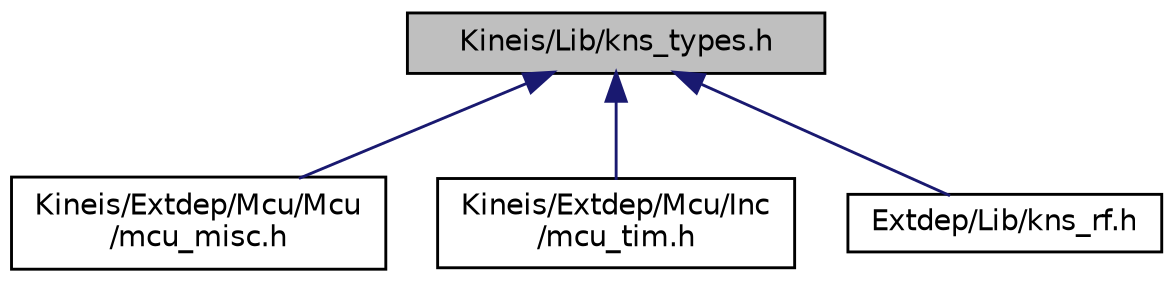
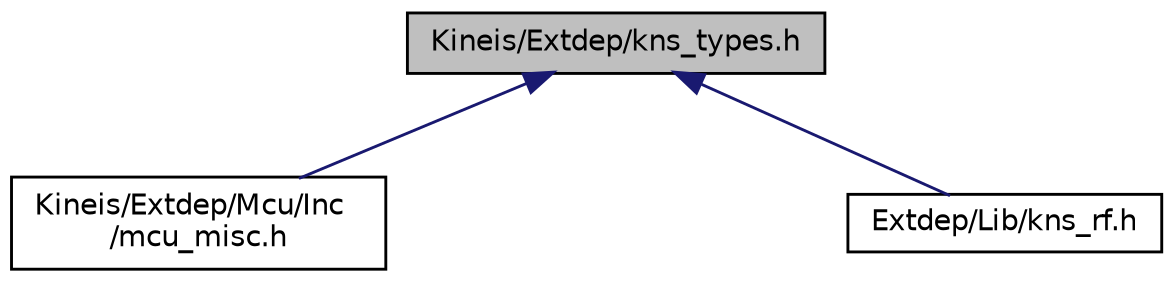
  digraph {
    node [color=black fillcolor=white fontname=Helvetica fontsize=10 shape=record style=filled]
    edge [color=midnightblue dir=back fontname=Helvetica fontsize=10 labelfontname=Helvetica labelfontsize=10 style=solid]
-   n1 [fillcolor=grey75 fontcolor=black height=0.2 label="Kineis/Lib/kns_types.h" width=0.4]
-   n2 [height=0.2 label="Kineis/Extdep/Mcu/Mcu\l/mcu_misc.h" width=0.4]
-   n3 [height=0.2 label="Kineis/Extdep/Mcu/Inc\l/mcu_tim.h" width=0.4]
+   n1 [fillcolor=grey75 fontcolor=black height=0.2 label="Kineis/Extdep/kns_types.h" width=0.4]
+   n2 [height=0.2 label="Kineis/Extdep/Mcu/Inc\l/mcu_misc.h" width=0.4]
    n4 [height=0.2 label="Extdep/Lib/kns_rf.h" width=0.4]
    n1 -> n2
-   n1 -> n3
    n1 -> n4
  }
